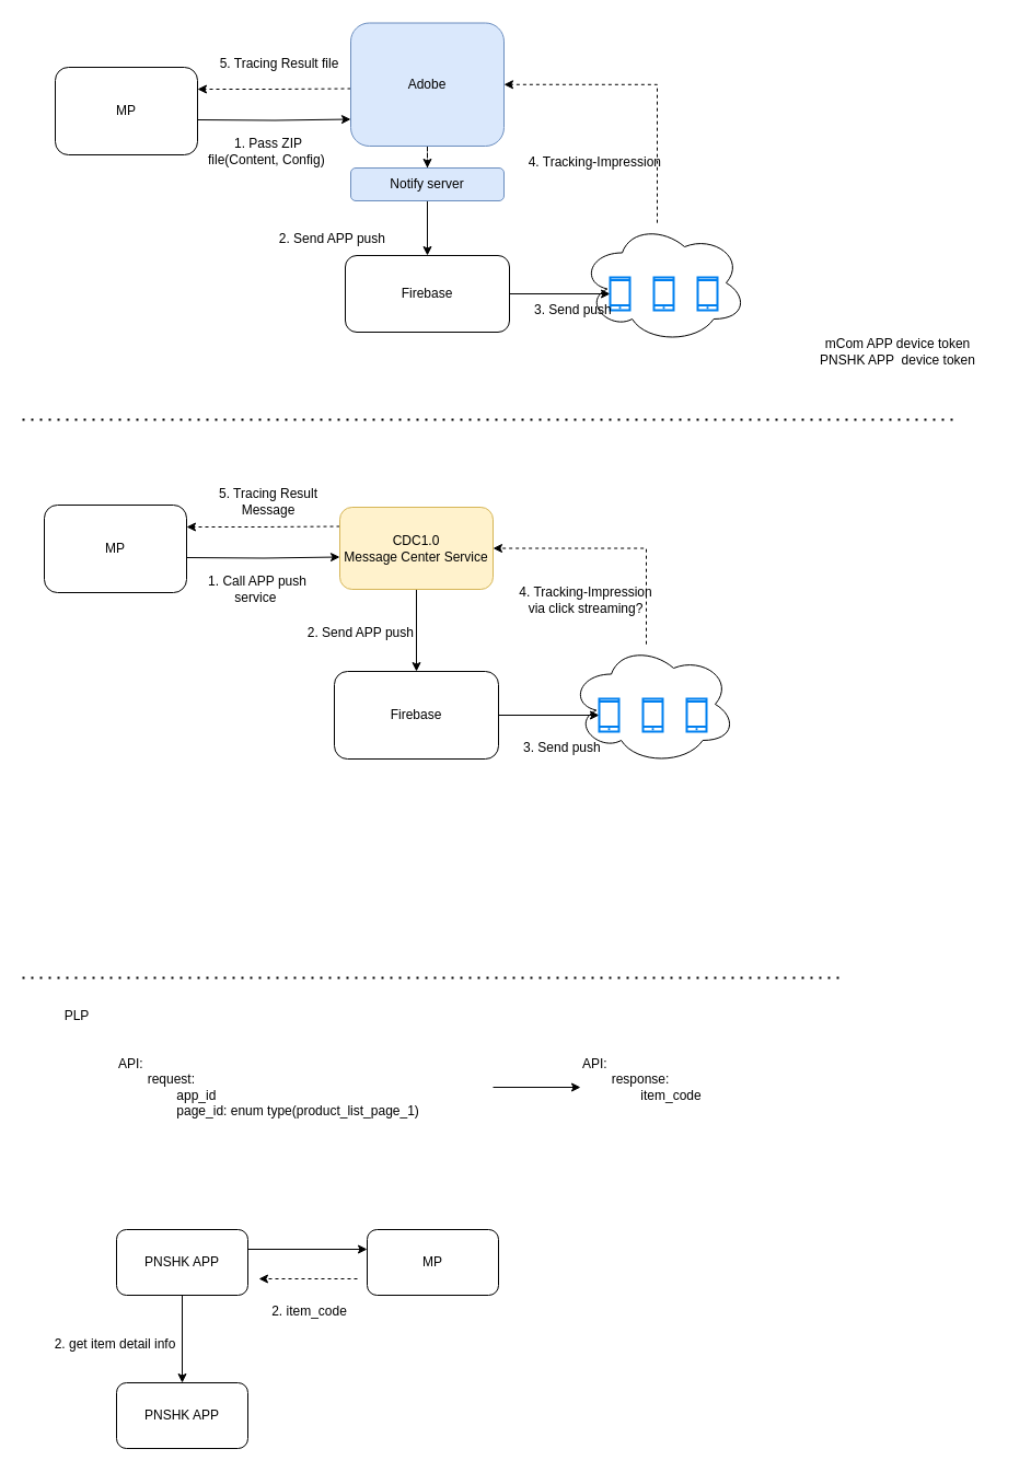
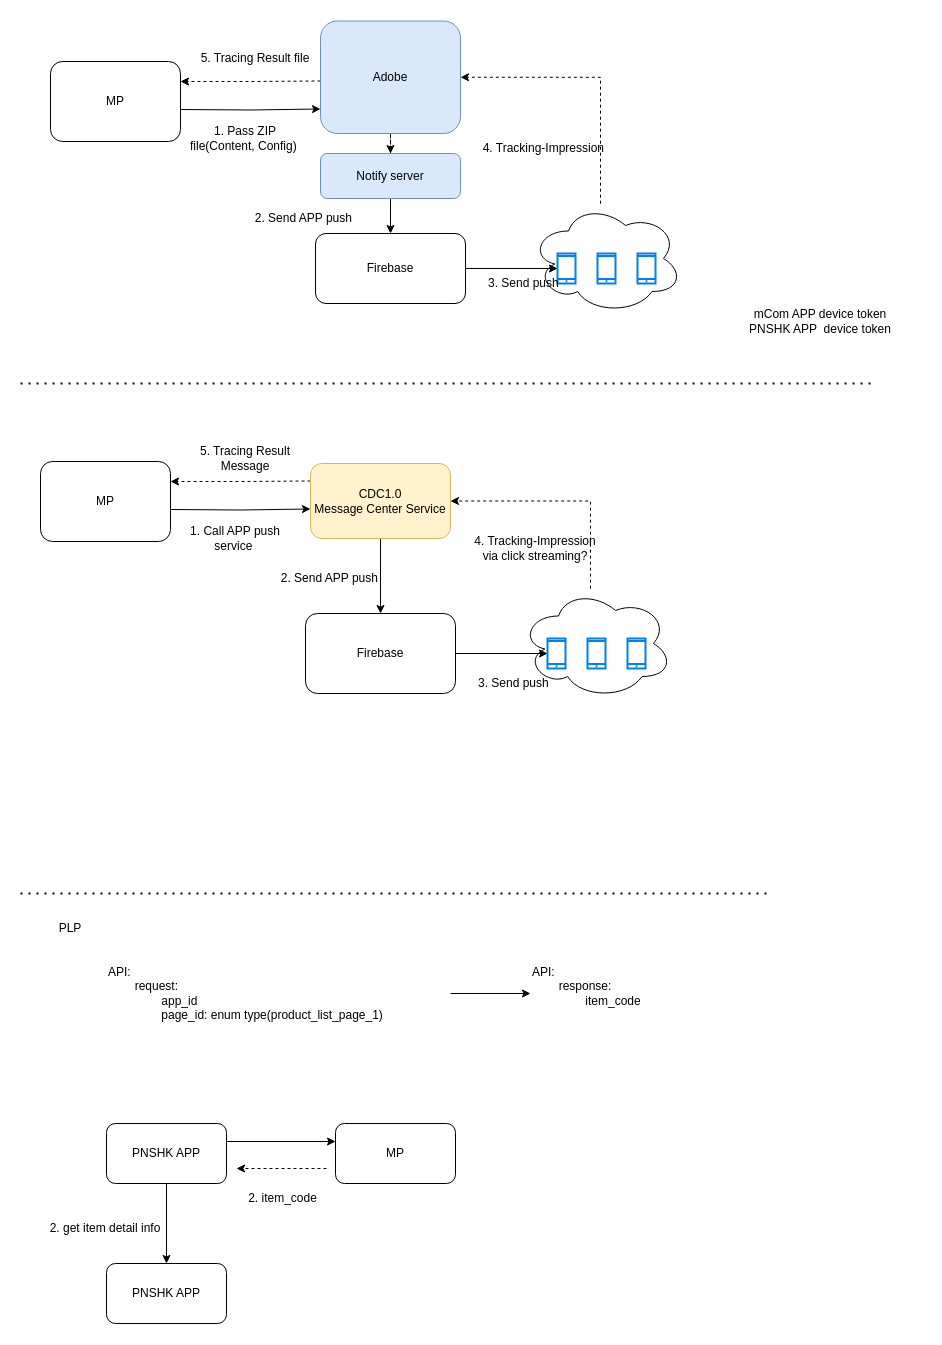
  <mxCell id="0" />
  <mxCell id="1" parent="0" />
  <mxCell id="2" style="edgeStyle=orthogonalEdgeStyle;rounded=0;orthogonalLoop=1;jettySize=auto;html=1;entryX=1;entryY=0.5;entryDx=0;entryDy=0;dashed=1;" parent="1" source="3" target="8" edge="1"><mxGeometry relative="1" as="geometry"><Array as="points"><mxPoint x="600" y="77" /></Array></mxGeometry></mxCell>
  <mxCell id="3" value="" style="ellipse;shape=cloud;whiteSpace=wrap;html=1;" parent="1" vertex="1"><mxGeometry x="530" y="203" width="152" height="110" as="geometry" /></mxCell>
  <mxCell id="4" style="edgeStyle=orthogonalEdgeStyle;rounded=0;orthogonalLoop=1;jettySize=auto;html=1;entryX=0;entryY=0.5;entryDx=0;entryDy=0;" parent="1" edge="1"><mxGeometry relative="1" as="geometry"><mxPoint x="180" y="109" as="sourcePoint" /><mxPoint x="320" y="108.5" as="targetPoint" /></mxGeometry></mxCell>
  <mxCell id="5" value="MP" style="rounded=1;whiteSpace=wrap;html=1;" parent="1" vertex="1"><mxGeometry x="50" y="61" width="130" height="80" as="geometry" /></mxCell>
  <mxCell id="6" style="edgeStyle=orthogonalEdgeStyle;rounded=0;orthogonalLoop=1;jettySize=auto;html=1;entryX=1;entryY=0.5;entryDx=0;entryDy=0;dashed=1;" parent="1" edge="1"><mxGeometry relative="1" as="geometry"><mxPoint x="320" y="80.5" as="sourcePoint" /><mxPoint x="180" y="81" as="targetPoint" /></mxGeometry></mxCell>
  <mxCell id="7" value="" style="edgeStyle=orthogonalEdgeStyle;rounded=0;orthogonalLoop=1;jettySize=auto;html=1;dashed=1;" edge="1" parent="1" source="8" target="47"><mxGeometry relative="1" as="geometry" /></mxCell>
  <mxCell id="8" value="Adobe" style="rounded=1;whiteSpace=wrap;html=1;fillColor=#dae8fc;strokeColor=#6c8ebf;" parent="1" vertex="1"><mxGeometry x="320" y="20.5" width="140" height="112.5" as="geometry" /></mxCell>
  <mxCell id="9" style="edgeStyle=orthogonalEdgeStyle;rounded=0;orthogonalLoop=1;jettySize=auto;html=1;" parent="1" source="10" target="11" edge="1"><mxGeometry relative="1" as="geometry" /></mxCell>
  <mxCell id="10" value="Firebase" style="rounded=1;whiteSpace=wrap;html=1;" parent="1" vertex="1"><mxGeometry x="315" y="233" width="150" height="70" as="geometry" /></mxCell>
  <mxCell id="11" value="" style="html=1;verticalLabelPosition=bottom;align=center;labelBackgroundColor=#ffffff;verticalAlign=top;strokeWidth=2;strokeColor=#0080F0;shadow=0;dashed=0;shape=mxgraph.ios7.icons.smartphone;" parent="1" vertex="1"><mxGeometry x="557" y="253" width="18" height="30" as="geometry" /></mxCell>
  <mxCell id="12" value="" style="html=1;verticalLabelPosition=bottom;align=center;labelBackgroundColor=#ffffff;verticalAlign=top;strokeWidth=2;strokeColor=#0080F0;shadow=0;dashed=0;shape=mxgraph.ios7.icons.smartphone;" parent="1" vertex="1"><mxGeometry x="597" y="253" width="18" height="30" as="geometry" /></mxCell>
  <mxCell id="13" value="" style="html=1;verticalLabelPosition=bottom;align=center;labelBackgroundColor=#ffffff;verticalAlign=top;strokeWidth=2;strokeColor=#0080F0;shadow=0;dashed=0;shape=mxgraph.ios7.icons.smartphone;" parent="1" vertex="1"><mxGeometry x="637" y="253" width="18" height="30" as="geometry" /></mxCell>
  <mxCell id="14" value="1. Pass ZIP file(Content, Config)&amp;nbsp;" style="text;html=1;strokeColor=none;fillColor=none;align=center;verticalAlign=middle;whiteSpace=wrap;rounded=0;" parent="1" vertex="1"><mxGeometry x="180" y="123" width="130" height="30" as="geometry" /></mxCell>
  <mxCell id="15" value="4. Tracking-Impression&amp;nbsp;" style="text;html=1;strokeColor=none;fillColor=none;align=center;verticalAlign=middle;whiteSpace=wrap;rounded=0;" parent="1" vertex="1"><mxGeometry x="480" y="133" width="130" height="30" as="geometry" /></mxCell>
  <mxCell id="16" value="2. Send APP push&amp;nbsp;" style="text;html=1;strokeColor=none;fillColor=none;align=center;verticalAlign=middle;whiteSpace=wrap;rounded=0;" parent="1" vertex="1"><mxGeometry x="240" y="203" width="130" height="30" as="geometry" /></mxCell>
  <mxCell id="17" value="3. Send push&amp;nbsp;" style="text;html=1;strokeColor=none;fillColor=none;align=center;verticalAlign=middle;whiteSpace=wrap;rounded=0;" parent="1" vertex="1"><mxGeometry x="460" y="268" width="130" height="30" as="geometry" /></mxCell>
  <mxCell id="18" value="5. Tracing Result file" style="text;html=1;strokeColor=none;fillColor=none;align=center;verticalAlign=middle;whiteSpace=wrap;rounded=0;" parent="1" vertex="1"><mxGeometry x="190" y="43" width="130" height="30" as="geometry" /></mxCell>
  <mxCell id="19" style="edgeStyle=orthogonalEdgeStyle;rounded=0;orthogonalLoop=1;jettySize=auto;html=1;entryX=1;entryY=0.5;entryDx=0;entryDy=0;dashed=1;" parent="1" source="20" target="25" edge="1"><mxGeometry relative="1" as="geometry"><Array as="points"><mxPoint x="590" y="501" /></Array></mxGeometry></mxCell>
  <mxCell id="20" value="" style="ellipse;shape=cloud;whiteSpace=wrap;html=1;" parent="1" vertex="1"><mxGeometry x="520" y="588" width="152" height="110" as="geometry" /></mxCell>
  <mxCell id="21" style="edgeStyle=orthogonalEdgeStyle;rounded=0;orthogonalLoop=1;jettySize=auto;html=1;entryX=0;entryY=0.5;entryDx=0;entryDy=0;" parent="1" edge="1"><mxGeometry relative="1" as="geometry"><mxPoint x="170" y="509" as="sourcePoint" /><mxPoint x="310" y="508.5" as="targetPoint" /></mxGeometry></mxCell>
  <mxCell id="22" value="MP" style="rounded=1;whiteSpace=wrap;html=1;" parent="1" vertex="1"><mxGeometry x="40" y="461" width="130" height="80" as="geometry" /></mxCell>
  <mxCell id="23" style="edgeStyle=orthogonalEdgeStyle;rounded=0;orthogonalLoop=1;jettySize=auto;html=1;entryX=0.5;entryY=0;entryDx=0;entryDy=0;" parent="1" source="25" target="27" edge="1"><mxGeometry relative="1" as="geometry" /></mxCell>
  <mxCell id="24" style="edgeStyle=orthogonalEdgeStyle;rounded=0;orthogonalLoop=1;jettySize=auto;html=1;entryX=1;entryY=0.5;entryDx=0;entryDy=0;dashed=1;" parent="1" edge="1"><mxGeometry relative="1" as="geometry"><mxPoint x="310" y="480.5" as="sourcePoint" /><mxPoint x="170" y="481" as="targetPoint" /></mxGeometry></mxCell>
  <mxCell id="25" value="CDC1.0&lt;br&gt;Message Center Service" style="rounded=1;whiteSpace=wrap;html=1;fillColor=#fff2cc;strokeColor=#d6b656;" parent="1" vertex="1"><mxGeometry x="310" y="463" width="140" height="75" as="geometry" /></mxCell>
  <mxCell id="26" style="edgeStyle=orthogonalEdgeStyle;rounded=0;orthogonalLoop=1;jettySize=auto;html=1;" parent="1" source="27" target="28" edge="1"><mxGeometry relative="1" as="geometry" /></mxCell>
  <mxCell id="27" value="Firebase" style="rounded=1;whiteSpace=wrap;html=1;" parent="1" vertex="1"><mxGeometry x="305" y="613" width="150" height="80" as="geometry" /></mxCell>
  <mxCell id="28" value="" style="html=1;verticalLabelPosition=bottom;align=center;labelBackgroundColor=#ffffff;verticalAlign=top;strokeWidth=2;strokeColor=#0080F0;shadow=0;dashed=0;shape=mxgraph.ios7.icons.smartphone;" parent="1" vertex="1"><mxGeometry x="547" y="638" width="18" height="30" as="geometry" /></mxCell>
  <mxCell id="29" value="" style="html=1;verticalLabelPosition=bottom;align=center;labelBackgroundColor=#ffffff;verticalAlign=top;strokeWidth=2;strokeColor=#0080F0;shadow=0;dashed=0;shape=mxgraph.ios7.icons.smartphone;" parent="1" vertex="1"><mxGeometry x="587" y="638" width="18" height="30" as="geometry" /></mxCell>
  <mxCell id="30" value="" style="html=1;verticalLabelPosition=bottom;align=center;labelBackgroundColor=#ffffff;verticalAlign=top;strokeWidth=2;strokeColor=#0080F0;shadow=0;dashed=0;shape=mxgraph.ios7.icons.smartphone;" parent="1" vertex="1"><mxGeometry x="627" y="638" width="18" height="30" as="geometry" /></mxCell>
  <mxCell id="31" value="1. Call APP push service&amp;nbsp;" style="text;html=1;strokeColor=none;fillColor=none;align=center;verticalAlign=middle;whiteSpace=wrap;rounded=0;" parent="1" vertex="1"><mxGeometry x="170" y="523" width="130" height="30" as="geometry" /></mxCell>
  <mxCell id="32" value="4. Tracking-Impression via click streaming?" style="text;html=1;strokeColor=none;fillColor=none;align=center;verticalAlign=middle;whiteSpace=wrap;rounded=0;" parent="1" vertex="1"><mxGeometry x="470" y="533" width="130" height="30" as="geometry" /></mxCell>
  <mxCell id="33" value="2. Send APP push&amp;nbsp;" style="text;html=1;strokeColor=none;fillColor=none;align=center;verticalAlign=middle;whiteSpace=wrap;rounded=0;" parent="1" vertex="1"><mxGeometry x="266" y="563" width="130" height="30" as="geometry" /></mxCell>
  <mxCell id="34" value="3. Send push&amp;nbsp;" style="text;html=1;strokeColor=none;fillColor=none;align=center;verticalAlign=middle;whiteSpace=wrap;rounded=0;" parent="1" vertex="1"><mxGeometry x="450" y="668" width="130" height="30" as="geometry" /></mxCell>
  <mxCell id="35" value="5. Tracing Result Message" style="text;html=1;strokeColor=none;fillColor=none;align=center;verticalAlign=middle;whiteSpace=wrap;rounded=0;" parent="1" vertex="1"><mxGeometry x="180" y="443" width="130" height="30" as="geometry" /></mxCell>
  <mxCell id="36" value="" style="endArrow=none;dashed=1;html=1;dashPattern=1 3;strokeWidth=2;rounded=0;" parent="1" edge="1"><mxGeometry width="50" height="50" relative="1" as="geometry"><mxPoint x="20" y="383" as="sourcePoint" /><mxPoint x="870" y="383" as="targetPoint" /></mxGeometry></mxCell>
  <mxCell id="37" value="" style="endArrow=none;dashed=1;html=1;dashPattern=1 3;strokeWidth=2;rounded=0;" parent="1" edge="1"><mxGeometry width="50" height="50" relative="1" as="geometry"><mxPoint x="20" y="893" as="sourcePoint" /><mxPoint x="770" y="893" as="targetPoint" /></mxGeometry></mxCell>
  <mxCell id="38" value="PLP" style="text;html=1;strokeColor=none;fillColor=none;align=center;verticalAlign=middle;whiteSpace=wrap;rounded=0;" vertex="1" parent="1"><mxGeometry x="40" y="913" width="60" height="30" as="geometry" /></mxCell>
  <mxCell id="39" value="" style="edgeStyle=orthogonalEdgeStyle;rounded=0;orthogonalLoop=1;jettySize=auto;html=1;" edge="1" parent="1" source="40" target="41"><mxGeometry relative="1" as="geometry" /></mxCell>
  <mxCell id="40" value="API:&lt;br&gt;&lt;span style=&quot;white-space: pre;&quot;&gt;&#09;request:&lt;br&gt;&lt;/span&gt;&lt;span style=&quot;white-space: pre;&quot;&gt;&#09;&lt;span style=&quot;white-space: pre;&quot;&gt;&#09;&lt;/span&gt;app_id&lt;br&gt;&lt;/span&gt;&lt;span style=&quot;white-space: pre;&quot;&gt;&#09;&lt;span style=&quot;white-space: pre;&quot;&gt;&#09;&lt;/span&gt;&lt;/span&gt;page_id: enum type(product_list_page_1)" style="text;html=1;strokeColor=none;fillColor=none;align=left;verticalAlign=middle;whiteSpace=wrap;rounded=0;" vertex="1" parent="1"><mxGeometry x="106" y="953" width="344" height="80" as="geometry" /></mxCell>
  <mxCell id="41" value="API:&lt;br&gt;&lt;span style=&quot;white-space: pre;&quot;&gt;&#09;response: &lt;br&gt;&lt;span style=&quot;white-space: pre;&quot;&gt;&#09;&lt;span style=&quot;white-space: pre;&quot;&gt;&#09;&lt;/span&gt;&lt;/span&gt;item_code&lt;br&gt;&lt;span style=&quot;white-space: pre;&quot;&gt;&#09;&lt;span style=&quot;white-space: pre;&quot;&gt;&#09;&lt;/span&gt;&lt;/span&gt;&lt;br&gt;&lt;/span&gt;" style="text;html=1;strokeColor=none;fillColor=none;align=left;verticalAlign=middle;whiteSpace=wrap;rounded=0;" vertex="1" parent="1"><mxGeometry x="530" y="953" width="344" height="80" as="geometry" /></mxCell>
  <mxCell id="42" style="edgeStyle=orthogonalEdgeStyle;rounded=0;orthogonalLoop=1;jettySize=auto;html=1;entryX=0;entryY=0.5;entryDx=0;entryDy=0;" edge="1" parent="1"><mxGeometry relative="1" as="geometry"><mxPoint x="226" y="1141" as="sourcePoint" /><mxPoint x="335" y="1141" as="targetPoint" /></mxGeometry></mxCell>
  <mxCell id="43" style="edgeStyle=orthogonalEdgeStyle;rounded=0;orthogonalLoop=1;jettySize=auto;html=1;entryX=0.5;entryY=0;entryDx=0;entryDy=0;" edge="1" parent="1" source="44" target="51"><mxGeometry relative="1" as="geometry" /></mxCell>
  <mxCell id="44" value="PNSHK APP" style="rounded=1;whiteSpace=wrap;html=1;" vertex="1" parent="1"><mxGeometry x="106" y="1123" width="120" height="60" as="geometry" /></mxCell>
  <mxCell id="45" value="MP" style="rounded=1;whiteSpace=wrap;html=1;" vertex="1" parent="1"><mxGeometry x="335" y="1123" width="120" height="60" as="geometry" /></mxCell>
  <mxCell id="46" value="" style="edgeStyle=orthogonalEdgeStyle;rounded=0;orthogonalLoop=1;jettySize=auto;html=1;" edge="1" parent="1" source="47" target="10"><mxGeometry relative="1" as="geometry" /></mxCell>
- <mxCell id="47" value="Notify server" style="rounded=1;whiteSpace=wrap;html=1;fillColor=#dae8fc;strokeColor=#6c8ebf;" vertex="1" parent="1"><mxGeometry x="320" y="153" width="140" height="30" as="geometry" /></mxCell>
+ <mxCell id="47" value="Notify server" style="rounded=1;whiteSpace=wrap;html=1;fillColor=#dae8fc;strokeColor=#6c8ebf;" vertex="1" parent="1"><mxGeometry x="320" y="153" width="140" height="45" as="geometry" /></mxCell>
  <mxCell id="48" value="mCom APP device token&lt;br&gt;PNSHK APP &amp;nbsp;device token" style="text;html=1;strokeColor=none;fillColor=none;align=center;verticalAlign=middle;whiteSpace=wrap;rounded=0;" vertex="1" parent="1"><mxGeometry x="720" y="298" width="200" height="45" as="geometry" /></mxCell>
  <mxCell id="49" value="" style="endArrow=classic;html=1;rounded=0;dashed=1;" edge="1" parent="1"><mxGeometry width="50" height="50" relative="1" as="geometry"><mxPoint x="326" y="1168" as="sourcePoint" /><mxPoint x="236" y="1168" as="targetPoint" /></mxGeometry></mxCell>
  <mxCell id="50" value="2. item_code" style="text;html=1;strokeColor=none;fillColor=none;align=center;verticalAlign=middle;whiteSpace=wrap;rounded=0;" vertex="1" parent="1"><mxGeometry x="245" y="1183" width="75" height="30" as="geometry" /></mxCell>
  <mxCell id="51" value="PNSHK APP" style="rounded=1;whiteSpace=wrap;html=1;" vertex="1" parent="1"><mxGeometry x="106" y="1263" width="120" height="60" as="geometry" /></mxCell>
  <mxCell id="52" value="2. get item detail info" style="text;html=1;strokeColor=none;fillColor=none;align=center;verticalAlign=middle;whiteSpace=wrap;rounded=0;" vertex="1" parent="1"><mxGeometry x="40" y="1213" width="130" height="30" as="geometry" /></mxCell>
